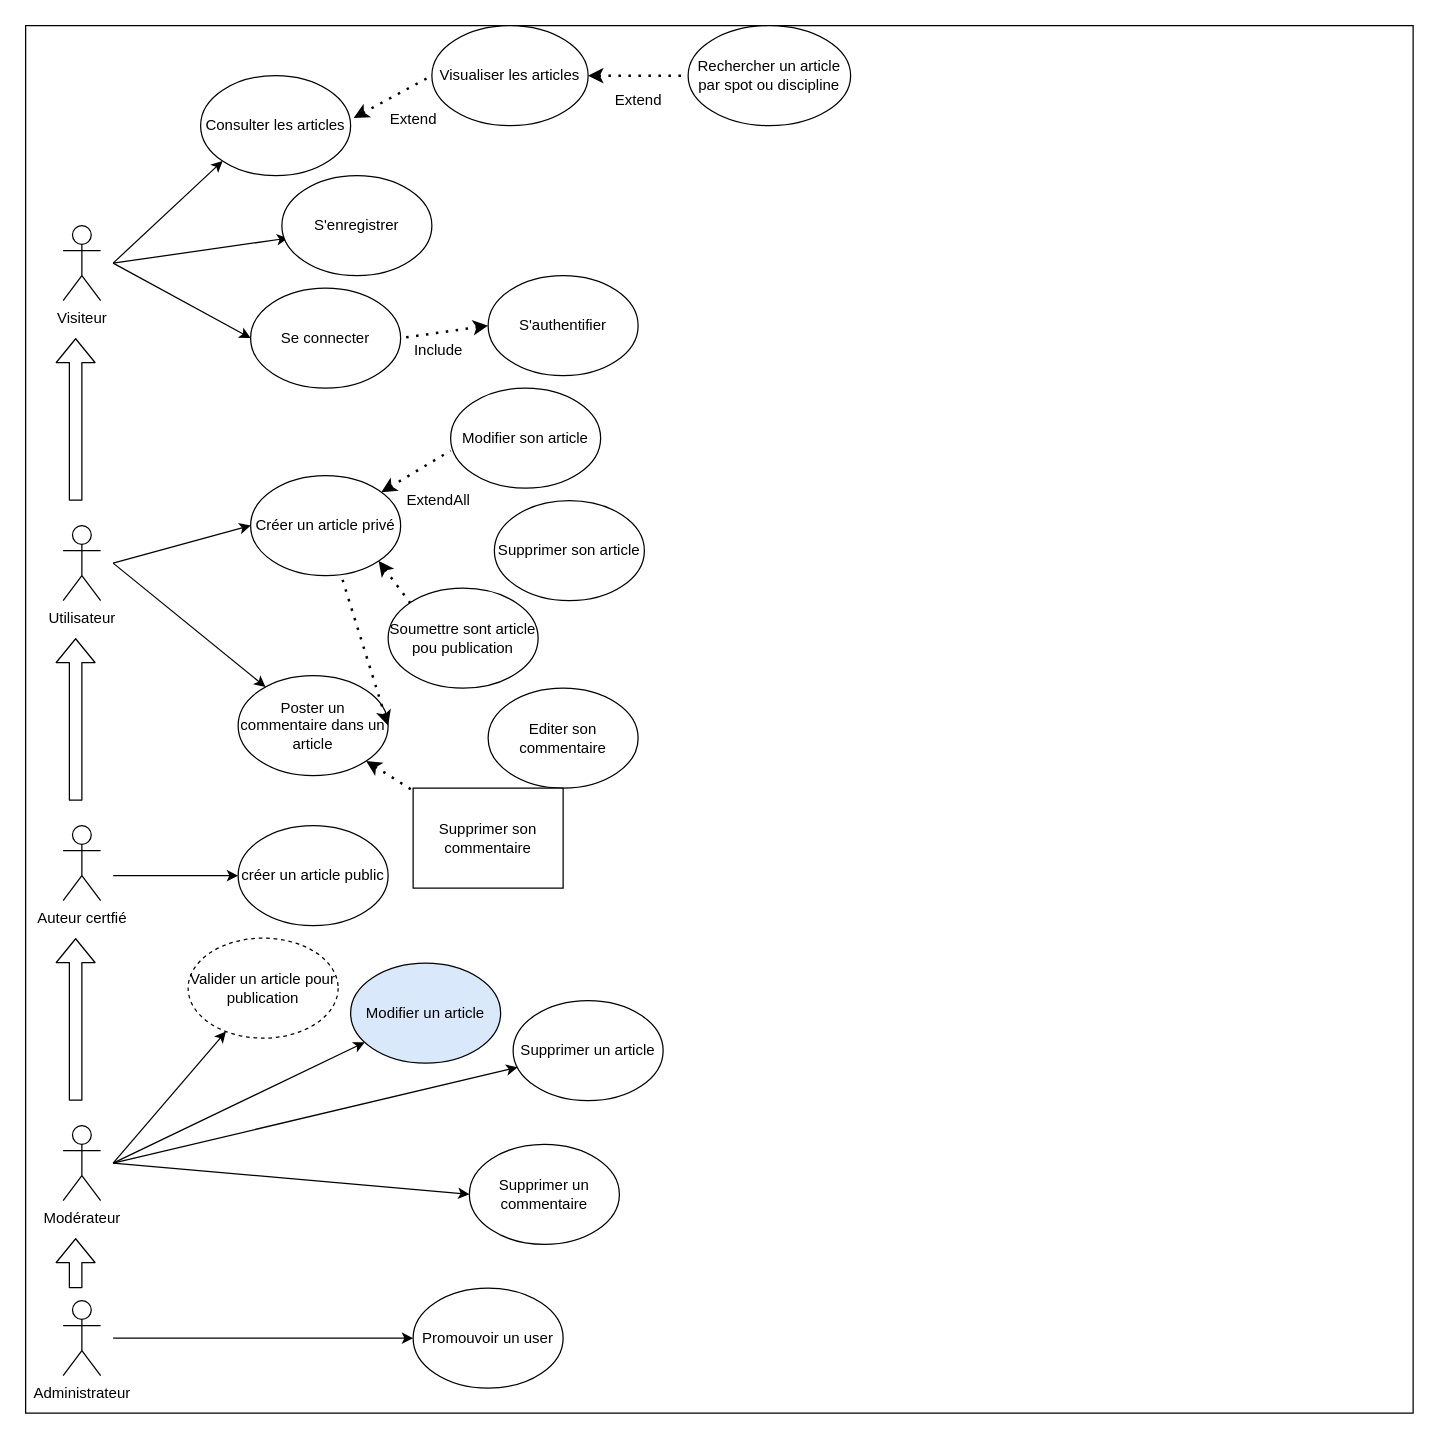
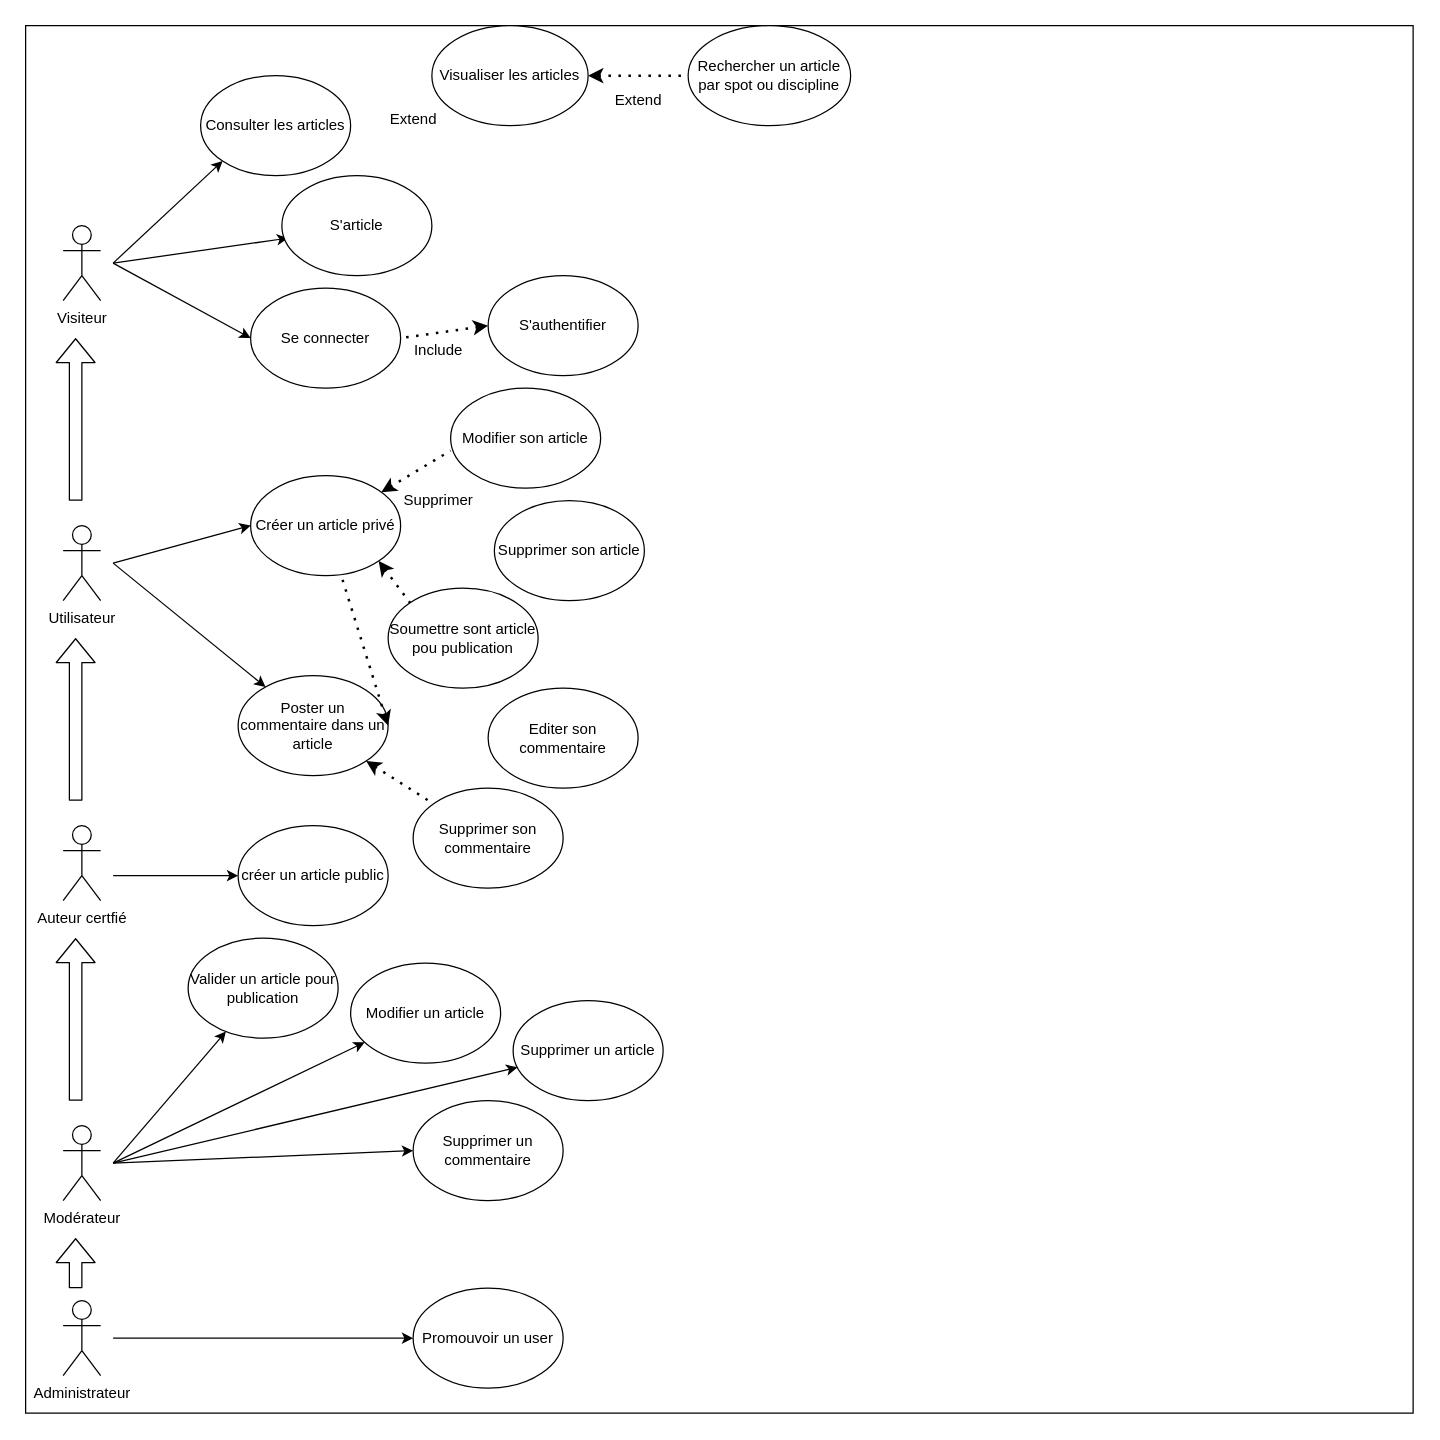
  <mxCell id="0" />
  <mxCell id="1" parent="0" />
  <mxCell id="2" value="" style="whiteSpace=wrap;html=1;aspect=fixed;" vertex="1" parent="1"><mxGeometry x="20" width="1110" height="1110" as="geometry" y="20" /></mxCell>
  <mxCell id="3" value="Visiteur" style="shape=umlActor;verticalLabelPosition=bottom;verticalAlign=top;html=1;outlineConnect=0;" parent="1" vertex="1"><mxGeometry x="50" y="180" width="30" height="60" as="geometry" /></mxCell>
  <mxCell id="4" value="" style="endArrow=classic;html=1;entryX=0;entryY=1;entryDx=0;entryDy=0;" parent="1" edge="1" target="7"><mxGeometry width="50" height="50" relative="1" as="geometry"><mxPoint x="90" y="210" as="sourcePoint" /><mxPoint x="170" y="130" as="targetPoint" /><Array as="points" /></mxGeometry></mxCell>
  <mxCell id="5" value="" style="endArrow=classic;html=1;entryX=0.042;entryY=0.625;entryDx=0;entryDy=0;entryPerimeter=0;" parent="1" edge="1" target="8"><mxGeometry width="50" height="50" relative="1" as="geometry"><mxPoint x="90" y="210" as="sourcePoint" /><mxPoint x="220" y="200" as="targetPoint" /></mxGeometry></mxCell>
  <mxCell id="6" value="" style="endArrow=classic;html=1;" parent="1" edge="1"><mxGeometry width="50" height="50" relative="1" as="geometry"><mxPoint x="90" y="210" as="sourcePoint" /><mxPoint x="200" y="270" as="targetPoint" /></mxGeometry></mxCell>
  <mxCell id="7" value="Consulter les articles" style="ellipse;whiteSpace=wrap;html=1;" parent="1" vertex="1"><mxGeometry x="160" y="60" width="120" height="80" as="geometry" /></mxCell>
- <mxCell id="8" value="S'enregistrer" style="ellipse;whiteSpace=wrap;html=1;" parent="1" vertex="1"><mxGeometry x="225" y="140" width="120" height="80" as="geometry" /></mxCell>
+ <mxCell id="8" value="S'article" style="ellipse;whiteSpace=wrap;html=1;" parent="1" vertex="1"><mxGeometry x="225" y="140" width="120" height="80" as="geometry" /></mxCell>
  <mxCell id="9" value="Se connecter" style="ellipse;whiteSpace=wrap;html=1;" parent="1" vertex="1"><mxGeometry x="200" y="230" width="120" height="80" as="geometry" /></mxCell>
  <mxCell id="10" value="Visualiser les articles" style="ellipse;whiteSpace=wrap;html=1;" parent="1" vertex="1"><mxGeometry x="345" width="125" height="80" as="geometry" y="20" /></mxCell>
  <mxCell id="11" value="Rechercher un article par spot ou discipline" style="ellipse;whiteSpace=wrap;html=1;" parent="1" vertex="1"><mxGeometry x="550" width="130" height="80" as="geometry" y="20" /></mxCell>
  <mxCell id="12" value="Utilisateur" style="shape=umlActor;verticalLabelPosition=bottom;verticalAlign=top;html=1;outlineConnect=0;" parent="1" vertex="1"><mxGeometry x="50" y="420" width="30" height="60" as="geometry" /></mxCell>
  <mxCell id="13" value="" style="endArrow=classic;html=1;entryX=0;entryY=0.5;entryDx=0;entryDy=0;" parent="1" edge="1" target="14"><mxGeometry width="50" height="50" relative="1" as="geometry"><mxPoint x="90" y="450" as="sourcePoint" /><mxPoint x="210" y="375" as="targetPoint" /></mxGeometry></mxCell>
  <mxCell id="14" value="Créer un article privé" style="ellipse;whiteSpace=wrap;html=1;" parent="1" vertex="1"><mxGeometry x="200" y="380" width="120" height="80" as="geometry" /></mxCell>
  <mxCell id="15" value="Poster un commentaire dans un article" style="ellipse;whiteSpace=wrap;html=1;" parent="1" vertex="1"><mxGeometry x="190" y="540" width="120" height="80" as="geometry" /></mxCell>
  <mxCell id="16" value="Modifier son article" style="ellipse;whiteSpace=wrap;html=1;" parent="1" vertex="1"><mxGeometry x="360" y="310" width="120" height="80" as="geometry" /></mxCell>
  <mxCell id="17" value="Supprimer son article" style="ellipse;whiteSpace=wrap;html=1;" parent="1" vertex="1"><mxGeometry x="395" y="400" width="120" height="80" as="geometry" /></mxCell>
  <mxCell id="18" value="Soumettre sont article pou publication" style="ellipse;whiteSpace=wrap;html=1;" parent="1" vertex="1"><mxGeometry x="310" y="470" width="120" height="80" as="geometry" /></mxCell>
  <mxCell id="19" value="Editer son commentaire" style="ellipse;whiteSpace=wrap;html=1;" parent="1" vertex="1"><mxGeometry x="390" y="550" width="120" height="80" as="geometry" /></mxCell>
- <mxCell id="20" value="Supprimer son commentaire" style="whiteSpace=wrap;html=1;rounded=0;" parent="1" vertex="1"><mxGeometry x="330" y="630" width="120" height="80" as="geometry" /></mxCell>
+ <mxCell id="20" value="Supprimer son commentaire" style="ellipse;whiteSpace=wrap;html=1;" parent="1" vertex="1"><mxGeometry x="330" y="630" width="120" height="80" as="geometry" /></mxCell>
  <mxCell id="21" value="Auteur certfié" style="shape=umlActor;verticalLabelPosition=bottom;verticalAlign=top;html=1;outlineConnect=0;" parent="1" vertex="1"><mxGeometry x="50" y="660" width="30" height="60" as="geometry" /></mxCell>
  <mxCell id="22" value="créer un article public" style="ellipse;whiteSpace=wrap;html=1;" parent="1" vertex="1"><mxGeometry x="190" y="660" width="120" height="80" as="geometry" /></mxCell>
  <mxCell id="23" value="Modérateur" style="shape=umlActor;verticalLabelPosition=bottom;verticalAlign=top;html=1;outlineConnect=0;" parent="1" vertex="1"><mxGeometry x="50" y="900" width="30" height="60" as="geometry" /></mxCell>
  <mxCell id="24" value="" style="endArrow=classic;html=1;entryX=0;entryY=0.5;entryDx=0;entryDy=0;" parent="1" target="28" edge="1"><mxGeometry width="50" height="50" relative="1" as="geometry"><mxPoint x="90" y="930" as="sourcePoint" /><mxPoint x="280" y="1060" as="targetPoint" /><Array as="points" /></mxGeometry></mxCell>
- <mxCell id="25" value="Valider un article pour publication" style="ellipse;whiteSpace=wrap;html=1;dashed=1;" parent="1" vertex="1"><mxGeometry x="150" y="750" width="120" height="80" as="geometry" /></mxCell>
- <mxCell id="26" value="Modifier un article" style="ellipse;whiteSpace=wrap;html=1;fillColor=#dae8fc;" parent="1" vertex="1"><mxGeometry x="280" y="770" width="120" height="80" as="geometry" /></mxCell>
+ <mxCell id="25" value="Valider un article pour publication" style="ellipse;whiteSpace=wrap;html=1;" parent="1" vertex="1"><mxGeometry x="150" y="750" width="120" height="80" as="geometry" /></mxCell>
+ <mxCell id="26" value="Modifier un article" style="ellipse;whiteSpace=wrap;html=1;" parent="1" vertex="1"><mxGeometry x="280" y="770" width="120" height="80" as="geometry" /></mxCell>
  <mxCell id="27" value="Supprimer un article" style="ellipse;whiteSpace=wrap;html=1;" parent="1" vertex="1"><mxGeometry x="410" y="800" width="120" height="80" as="geometry" /></mxCell>
- <mxCell id="28" value="Supprimer un commentaire" style="ellipse;whiteSpace=wrap;html=1;" parent="1" vertex="1"><mxGeometry x="375" y="915" width="120" height="80" as="geometry" /></mxCell>
+ <mxCell id="28" value="Supprimer un commentaire" style="ellipse;whiteSpace=wrap;html=1;" parent="1" vertex="1"><mxGeometry x="330" y="880" width="120" height="80" as="geometry" /></mxCell>
  <mxCell id="29" value="" style="endArrow=classic;html=1;entryX=0;entryY=0.5;entryDx=0;entryDy=0;" parent="1" edge="1" target="22"><mxGeometry width="50" height="50" relative="1" as="geometry"><mxPoint x="90" y="700" as="sourcePoint" /><mxPoint x="230" y="740" as="targetPoint" /></mxGeometry></mxCell>
  <mxCell id="30" value="" style="endArrow=classic;html=1;" parent="1" edge="1" target="27"><mxGeometry width="50" height="50" relative="1" as="geometry"><mxPoint x="90" y="930" as="sourcePoint" /><mxPoint x="390" y="900" as="targetPoint" /></mxGeometry></mxCell>
  <mxCell id="31" value="" style="endArrow=classic;html=1;" parent="1" target="26" edge="1"><mxGeometry width="50" height="50" relative="1" as="geometry"><mxPoint x="90" y="930" as="sourcePoint" /><mxPoint x="460" y="870" as="targetPoint" /></mxGeometry></mxCell>
  <mxCell id="32" value="" style="endArrow=classic;html=1;" parent="1" target="25" edge="1"><mxGeometry width="50" height="50" relative="1" as="geometry"><mxPoint x="90" y="930" as="sourcePoint" /><mxPoint x="460" y="870" as="targetPoint" /><Array as="points" /></mxGeometry></mxCell>
  <mxCell id="33" value="Administrateur" style="shape=umlActor;verticalLabelPosition=bottom;verticalAlign=top;html=1;outlineConnect=0;" parent="1" vertex="1"><mxGeometry x="50" y="1040" width="30" height="60" as="geometry" /></mxCell>
  <mxCell id="34" value="Promouvoir un user" style="ellipse;whiteSpace=wrap;html=1;" parent="1" vertex="1"><mxGeometry x="330" y="1030" width="120" height="80" as="geometry" /></mxCell>
  <mxCell id="35" value="" style="endArrow=classic;html=1;entryX=0;entryY=0.5;entryDx=0;entryDy=0;" parent="1" edge="1" target="34"><mxGeometry width="50" height="50" relative="1" as="geometry"><mxPoint x="90" y="1070" as="sourcePoint" /><mxPoint x="480" y="1090" as="targetPoint" /></mxGeometry></mxCell>
- <mxCell id="36" value="" style="endArrow=none;dashed=1;html=1;dashPattern=1 3;strokeWidth=2;startArrow=classic;startFill=1;entryX=0;entryY=0.5;entryDx=0;entryDy=0;exitX=1.02;exitY=0.423;exitDx=0;exitDy=0;exitPerimeter=0;" edge="1" parent="1" source="7" target="10"><mxGeometry width="50" height="50" relative="1" as="geometry"><mxPoint x="290" y="90" as="sourcePoint" /><mxPoint x="340" y="70" as="targetPoint" /></mxGeometry></mxCell>
  <mxCell id="37" value="" style="endArrow=none;dashed=1;html=1;dashPattern=1 3;strokeWidth=2;startArrow=classic;startFill=1;exitX=1;exitY=0.5;exitDx=0;exitDy=0;" edge="1" parent="1" source="10"><mxGeometry width="50" height="50" relative="1" as="geometry"><mxPoint x="510" y="40" as="sourcePoint" /><mxPoint x="550" y="60" as="targetPoint" /></mxGeometry></mxCell>
  <mxCell id="38" value="Extend" style="text;html=1;align=center;verticalAlign=middle;resizable=0;points=[];autosize=1;strokeColor=none;fillColor=none;" vertex="1" parent="1"><mxGeometry x="480" y="65" width="60" height="30" as="geometry" /></mxCell>
  <mxCell id="39" value="Extend" style="text;html=1;align=center;verticalAlign=middle;resizable=0;points=[];autosize=1;strokeColor=none;fillColor=none;" vertex="1" parent="1"><mxGeometry x="300" y="80" width="60" height="30" as="geometry" /></mxCell>
  <mxCell id="40" value="S'authentifier" style="ellipse;whiteSpace=wrap;html=1;" vertex="1" parent="1"><mxGeometry x="390" y="220" width="120" height="80" as="geometry" /></mxCell>
  <mxCell id="41" value="" style="endArrow=none;dashed=1;html=1;dashPattern=1 3;strokeWidth=2;startArrow=classic;startFill=1;entryX=1;entryY=0.5;entryDx=0;entryDy=0;exitX=0;exitY=0.5;exitDx=0;exitDy=0;" edge="1" parent="1" source="40" target="9"><mxGeometry width="50" height="50" relative="1" as="geometry"><mxPoint x="390" y="310" as="sourcePoint" /><mxPoint x="380" y="260" as="targetPoint" /></mxGeometry></mxCell>
  <mxCell id="42" value="Include" style="text;html=1;align=center;verticalAlign=middle;resizable=0;points=[];autosize=1;strokeColor=none;fillColor=none;" vertex="1" parent="1"><mxGeometry x="320" y="265" width="60" height="30" as="geometry" /></mxCell>
  <mxCell id="43" value="" style="endArrow=none;dashed=1;html=1;dashPattern=1 3;strokeWidth=2;startArrow=classic;startFill=1;" edge="1" parent="1" source="14"><mxGeometry width="50" height="50" relative="1" as="geometry"><mxPoint x="330" y="390" as="sourcePoint" /><mxPoint x="360" y="360" as="targetPoint" /></mxGeometry></mxCell>
  <mxCell id="44" value="" style="endArrow=none;dashed=1;html=1;dashPattern=1 3;strokeWidth=2;exitX=1;exitY=1;exitDx=0;exitDy=0;entryX=0;entryY=0;entryDx=0;entryDy=0;startArrow=classic;startFill=1;" edge="1" parent="1" source="14" target="18"><mxGeometry width="50" height="50" relative="1" as="geometry"><mxPoint x="410" y="390" as="sourcePoint" /><mxPoint x="460" y="340" as="targetPoint" /></mxGeometry></mxCell>
- <mxCell id="45" value="ExtendAll" style="text;html=1;align=center;verticalAlign=middle;resizable=0;points=[];autosize=1;strokeColor=none;fillColor=none;" vertex="1" parent="1"><mxGeometry x="315" y="385" width="70" height="30" as="geometry" /></mxCell>
+ <mxCell id="45" value="Supprimer" style="text;html=1;align=center;verticalAlign=middle;resizable=0;points=[];autosize=1;strokeColor=none;fillColor=none;" vertex="1" parent="1"><mxGeometry x="315" y="385" width="70" height="30" as="geometry" /></mxCell>
  <mxCell id="46" value="" style="shape=flexArrow;endArrow=classic;html=1;" edge="1" parent="1"><mxGeometry width="50" height="50" relative="1" as="geometry"><mxPoint x="60" y="400" as="sourcePoint" /><mxPoint x="60" y="270" as="targetPoint" /><Array as="points" /></mxGeometry></mxCell>
  <mxCell id="47" value="" style="endArrow=classic;html=1;" edge="1" parent="1" target="15"><mxGeometry width="50" height="50" relative="1" as="geometry"><mxPoint x="90" y="450" as="sourcePoint" /><mxPoint x="460" y="540" as="targetPoint" /></mxGeometry></mxCell>
  <mxCell id="48" value="" style="endArrow=none;dashed=1;html=1;dashPattern=1 3;strokeWidth=2;exitX=1;exitY=0.5;exitDx=0;exitDy=0;startArrow=classic;startFill=1;" edge="1" parent="1" source="15" target="14"><mxGeometry width="50" height="50" relative="1" as="geometry"><mxPoint x="410" y="590" as="sourcePoint" /><mxPoint x="460" y="540" as="targetPoint" /></mxGeometry></mxCell>
  <mxCell id="49" value="" style="endArrow=none;dashed=1;html=1;dashPattern=1 3;strokeWidth=2;exitX=1;exitY=1;exitDx=0;exitDy=0;startArrow=classic;startFill=1;" edge="1" parent="1" source="15" target="20"><mxGeometry width="50" height="50" relative="1" as="geometry"><mxPoint x="410" y="590" as="sourcePoint" /><mxPoint x="300" y="650" as="targetPoint" /></mxGeometry></mxCell>
  <mxCell id="50" value="" style="shape=flexArrow;endArrow=classic;html=1;" edge="1" parent="1"><mxGeometry width="50" height="50" relative="1" as="geometry"><mxPoint x="60" y="640" as="sourcePoint" /><mxPoint x="60" y="510" as="targetPoint" /></mxGeometry></mxCell>
  <mxCell id="51" value="" style="shape=flexArrow;endArrow=classic;html=1;" edge="1" parent="1"><mxGeometry width="50" height="50" relative="1" as="geometry"><mxPoint x="60" y="880" as="sourcePoint" /><mxPoint x="60" y="750" as="targetPoint" /></mxGeometry></mxCell>
  <mxCell id="52" value="" style="shape=flexArrow;endArrow=classic;html=1;" edge="1" parent="1"><mxGeometry width="50" height="50" relative="1" as="geometry"><mxPoint x="60" y="1030" as="sourcePoint" /><mxPoint x="60" y="990" as="targetPoint" /></mxGeometry></mxCell>
